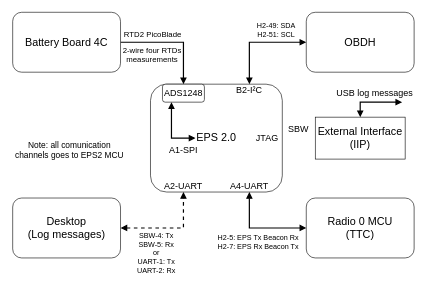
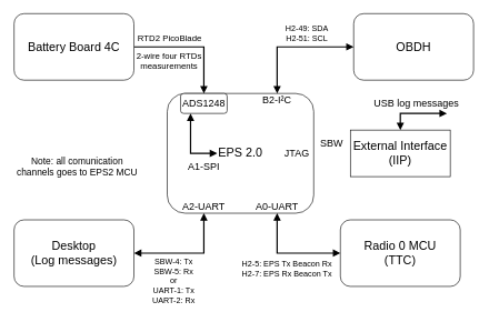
  <mxCell id="0" />
  <mxCell id="1" parent="0" />
  <mxCell id="2" value="&lt;font style=&quot;font-size: 18px&quot;&gt;EPS 2.0&lt;/font&gt;" style="rounded=1;whiteSpace=wrap;html=1;" parent="1" vertex="1"><mxGeometry x="250" y="140" width="220" height="180" as="geometry" /></mxCell>
  <mxCell id="3" style="edgeStyle=orthogonalEdgeStyle;rounded=0;orthogonalLoop=1;jettySize=auto;html=1;exitX=0;exitY=0.5;exitDx=0;exitDy=0;entryX=0.75;entryY=0;entryDx=0;entryDy=0;endArrow=block;endFill=1;strokeWidth=2;startArrow=block;startFill=1;" parent="1" source="4" target="2" edge="1"><mxGeometry relative="1" as="geometry" /></mxCell>
- <mxCell id="4" value="&lt;font style=&quot;font-size: 18px&quot;&gt;OBDH&lt;/font&gt;" style="rounded=1;whiteSpace=wrap;html=1;" parent="1" vertex="1"><mxGeometry x="510" y="20" width="180" height="100" as="geometry" /></mxCell>
+ <mxCell id="4" value="&lt;font style=&quot;font-size: 18px&quot;&gt;OBDH&lt;/font&gt;" style="rounded=1;whiteSpace=wrap;html=1;" parent="1" vertex="1"><mxGeometry x="530" y="20" width="180" height="100" as="geometry" /></mxCell>
  <mxCell id="5" style="edgeStyle=orthogonalEdgeStyle;rounded=0;orthogonalLoop=1;jettySize=auto;html=1;exitX=1;exitY=0.5;exitDx=0;exitDy=0;entryX=0.25;entryY=0;entryDx=0;entryDy=0;strokeWidth=2;endArrow=block;endFill=1;" parent="1" source="6" target="2" edge="1"><mxGeometry relative="1" as="geometry" /></mxCell>
  <mxCell id="6" value="&lt;font style=&quot;font-size: 18px&quot;&gt;Battery Board 4C&lt;/font&gt;" style="rounded=1;whiteSpace=wrap;html=1;" parent="1" vertex="1"><mxGeometry x="20" y="20" width="180" height="100" as="geometry" /></mxCell>
  <mxCell id="7" style="edgeStyle=orthogonalEdgeStyle;rounded=0;orthogonalLoop=1;jettySize=auto;html=1;exitX=0;exitY=0.5;exitDx=0;exitDy=0;entryX=0.75;entryY=1;entryDx=0;entryDy=0;startArrow=block;startFill=1;endArrow=block;endFill=1;strokeWidth=2;" parent="1" source="8" target="2" edge="1"><mxGeometry relative="1" as="geometry" /></mxCell>
  <mxCell id="8" value="&lt;font style=&quot;font-size: 18px&quot;&gt;Radio 0 MCU&lt;br&gt;(TTC)&lt;br&gt;&lt;/font&gt;" style="rounded=1;whiteSpace=wrap;html=1;" parent="1" vertex="1"><mxGeometry x="510" y="330" width="180" height="100" as="geometry" /></mxCell>
- <mxCell id="9" style="edgeStyle=orthogonalEdgeStyle;rounded=0;orthogonalLoop=1;jettySize=auto;html=1;exitX=1;exitY=0.5;exitDx=0;exitDy=0;entryX=0.25;entryY=1;entryDx=0;entryDy=0;startArrow=block;startFill=1;endArrow=block;endFill=1;strokeWidth=2;dashed=1;" parent="1" source="10" target="2" edge="1"><mxGeometry relative="1" as="geometry" /></mxCell>
+ <mxCell id="9" style="edgeStyle=orthogonalEdgeStyle;rounded=0;orthogonalLoop=1;jettySize=auto;html=1;exitX=1;exitY=0.5;exitDx=0;exitDy=0;entryX=0.25;entryY=1;entryDx=0;entryDy=0;startArrow=block;startFill=1;endArrow=block;endFill=1;strokeWidth=2;" parent="1" source="10" target="2" edge="1"><mxGeometry relative="1" as="geometry" /></mxCell>
  <mxCell id="10" value="&lt;font style=&quot;font-size: 18px&quot;&gt;Desktop&lt;br&gt;(Log messages)&lt;/font&gt;" style="rounded=1;whiteSpace=wrap;html=1;" parent="1" vertex="1"><mxGeometry x="20" y="330" width="180" height="100" as="geometry" /></mxCell>
  <mxCell id="11" value="&lt;font style=&quot;font-size: 15px&quot;&gt;B2&lt;font style=&quot;font-size: 15px&quot;&gt;-I²C&lt;/font&gt;&lt;/font&gt;" style="text;html=1;strokeColor=none;fillColor=none;align=center;verticalAlign=middle;whiteSpace=wrap;rounded=0;" parent="1" vertex="1"><mxGeometry x="390" y="140" width="50" height="20" as="geometry" /></mxCell>
  <mxCell id="12" value="&lt;font style=&quot;font-size: 15px&quot;&gt;A2-UART&lt;/font&gt;" style="text;html=1;strokeColor=none;fillColor=none;align=center;verticalAlign=middle;whiteSpace=wrap;rounded=0;" parent="1" vertex="1"><mxGeometry x="270" y="300" width="70" height="20" as="geometry" /></mxCell>
- <mxCell id="13" value="&lt;font style=&quot;font-size: 15px&quot;&gt;A4&lt;font style=&quot;font-size: 15px&quot;&gt;-UART&lt;/font&gt;&lt;/font&gt;" style="text;html=1;strokeColor=none;fillColor=none;align=center;verticalAlign=middle;whiteSpace=wrap;rounded=0;" parent="1" vertex="1"><mxGeometry x="380" y="300" width="70" height="20" as="geometry" /></mxCell>
+ <mxCell id="13" value="&lt;font style=&quot;font-size: 15px&quot;&gt;A0&lt;font style=&quot;font-size: 15px&quot;&gt;-UART&lt;/font&gt;&lt;/font&gt;" style="text;html=1;strokeColor=none;fillColor=none;align=center;verticalAlign=middle;whiteSpace=wrap;rounded=0;" parent="1" vertex="1"><mxGeometry x="380" y="300" width="70" height="20" as="geometry" /></mxCell>
  <mxCell id="14" value="&lt;font style=&quot;font-size: 13px&quot;&gt;RTD2 PicoBlade&lt;/font&gt;" style="text;html=1;strokeColor=none;fillColor=none;align=center;verticalAlign=middle;whiteSpace=wrap;rounded=0;" parent="1" vertex="1"><mxGeometry x="204" y="47.5" width="100" height="19" as="geometry" /></mxCell>
  <mxCell id="15" value="SBW-4: Tx&lt;br&gt;SBW-5: Rx&lt;br&gt;or&lt;br&gt;UART-1: Tx&lt;br&gt;UART-2: Rx" style="text;html=1;strokeColor=none;fillColor=none;align=center;verticalAlign=middle;whiteSpace=wrap;rounded=0;" parent="1" vertex="1"><mxGeometry x="210" y="382" width="100" height="80" as="geometry" /></mxCell>
  <mxCell id="16" value="H2-5: EPS Tx Beacon Rx&lt;br&gt;H2-7: EPS Rx Beacon Tx" style="text;html=1;strokeColor=none;fillColor=none;align=center;verticalAlign=middle;whiteSpace=wrap;rounded=0;" parent="1" vertex="1"><mxGeometry x="350" y="383" width="160" height="40" as="geometry" /></mxCell>
  <mxCell id="17" value="H2-49: SDA&lt;br&gt;H2-51: SCL" style="text;html=1;strokeColor=none;fillColor=none;align=center;verticalAlign=middle;whiteSpace=wrap;rounded=0;" parent="1" vertex="1"><mxGeometry x="420" y="29" width="80" height="40" as="geometry" /></mxCell>
  <mxCell id="18" value="&lt;font style=&quot;font-size: 13px&quot;&gt;2-wire four RTDs measurements&lt;/font&gt;" style="text;html=1;strokeColor=none;fillColor=none;align=center;verticalAlign=middle;whiteSpace=wrap;rounded=0;" parent="1" vertex="1"><mxGeometry x="203" y="73" width="100" height="36" as="geometry" /></mxCell>
  <mxCell id="19" value="&lt;font style=&quot;font-size: 15px&quot;&gt;ADS1248&lt;/font&gt;" style="rounded=1;whiteSpace=wrap;html=1;" parent="1" vertex="1"><mxGeometry x="270" y="140" width="70" height="30" as="geometry" /></mxCell>
  <mxCell id="20" value="" style="endArrow=block;startArrow=block;html=1;strokeWidth=2;rounded=0;endFill=1;startFill=1;" parent="1" edge="1"><mxGeometry width="50" height="50" relative="1" as="geometry"><mxPoint x="285" y="170" as="sourcePoint" /><mxPoint x="325" y="230" as="targetPoint" /><Array as="points"><mxPoint x="285" y="230" /></Array></mxGeometry></mxCell>
  <mxCell id="21" value="&lt;font style=&quot;font-size: 15px&quot;&gt;A1&lt;font style=&quot;font-size: 15px&quot;&gt;-SPI&lt;/font&gt;&lt;/font&gt;" style="text;html=1;strokeColor=none;fillColor=none;align=center;verticalAlign=middle;whiteSpace=wrap;rounded=0;" parent="1" vertex="1"><mxGeometry x="280" y="240" width="50" height="20" as="geometry" /></mxCell>
  <mxCell id="22" value="&lt;font style=&quot;font-size: 14px&quot;&gt;Note: all comunication channels goes to EPS2 MCU &lt;/font&gt;" style="text;html=1;strokeColor=none;fillColor=none;align=center;verticalAlign=middle;whiteSpace=wrap;rounded=0;" parent="1" vertex="1"><mxGeometry x="20" y="232" width="190" height="36" as="geometry" /></mxCell>
  <mxCell id="23" style="edgeStyle=orthogonalEdgeStyle;rounded=0;orthogonalLoop=1;jettySize=auto;html=1;exitX=0.5;exitY=0;exitDx=0;exitDy=0;startArrow=block;startFill=1;endArrow=block;endFill=1;strokeWidth=2;" parent="1" source="24" edge="1"><mxGeometry relative="1" as="geometry"><mxPoint x="670" y="170" as="targetPoint" /><Array as="points"><mxPoint x="600" y="170" /><mxPoint x="660" y="170" /></Array></mxGeometry></mxCell>
  <mxCell id="24" value="&lt;font style=&quot;font-size: 18px&quot;&gt;External Interface&lt;br&gt;(IIP)&lt;br&gt;&lt;/font&gt;" style="whiteSpace=wrap;html=1;rounded=0;" parent="1" vertex="1"><mxGeometry x="525" y="195" width="150" height="70" as="geometry" /></mxCell>
  <mxCell id="25" value="&lt;font style=&quot;font-size: 15px&quot;&gt;JTAG&lt;/font&gt;" style="text;html=1;strokeColor=none;fillColor=none;align=center;verticalAlign=middle;whiteSpace=wrap;rounded=0;" parent="1" vertex="1"><mxGeometry x="420" y="220" width="50" height="20" as="geometry" /></mxCell>
  <mxCell id="26" value="&lt;font style=&quot;font-size: 15px&quot;&gt;SBW&lt;/font&gt;" style="text;html=1;strokeColor=none;fillColor=none;align=center;verticalAlign=middle;whiteSpace=wrap;rounded=0;" parent="1" vertex="1"><mxGeometry x="472" y="205" width="50" height="20" as="geometry" /></mxCell>
  <mxCell id="27" value="&lt;font style=&quot;font-size: 15px&quot;&gt;USB log messages&lt;br&gt;&lt;/font&gt;" style="text;html=1;strokeColor=none;fillColor=none;align=center;verticalAlign=middle;whiteSpace=wrap;rounded=0;" parent="1" vertex="1"><mxGeometry x="553" y="144" width="143" height="20" as="geometry" /></mxCell>
